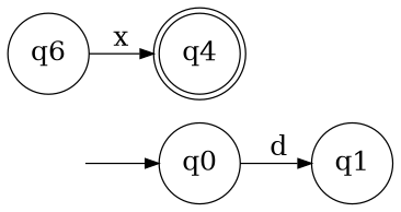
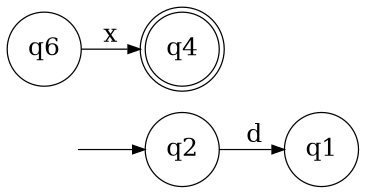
  digraph {
    rankdir=LR
    node [fontsize=20 shape=circle]
    edge [fontsize="20pt"]
    "" [shape=plaintext]
-   n2 [label=q0]
+   n2 [label=q2]
    n3 [label=q1]
    n4 [label=q4 shape=doublecircle]
    n5 [label=q6]
    "" -> n2
    n2 -> n3 [label=d]
    n5 -> n4 [label=x]
  }
